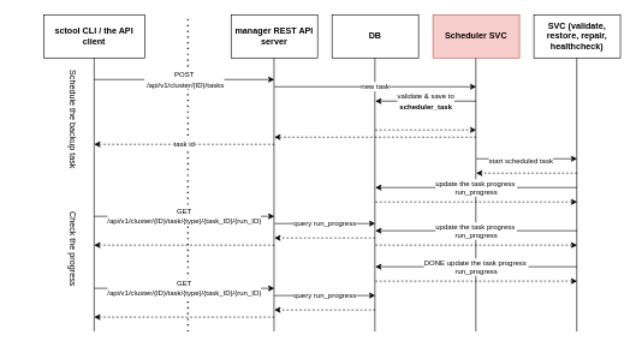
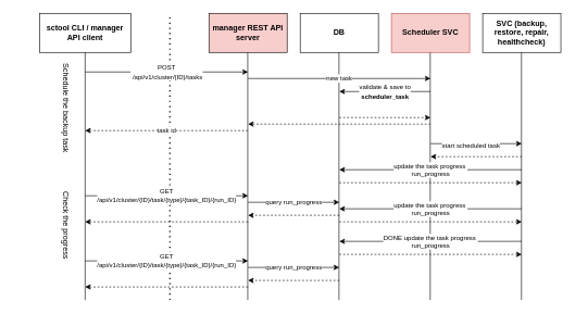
  <mxCell id="0" />
  <mxCell id="1" parent="0" />
- <mxCell id="2" value="&lt;b style=&quot;border-color: var(--border-color);&quot;&gt;sctool CLI / the API client&lt;/b&gt;" style="rounded=0;whiteSpace=wrap;html=1;" parent="1" vertex="1"><mxGeometry x="60" y="20" width="140" height="60" as="geometry" /></mxCell>
- <mxCell id="3" value="&lt;b&gt;manager REST API server&lt;/b&gt;" style="rounded=0;whiteSpace=wrap;html=1;" parent="1" vertex="1"><mxGeometry x="320" y="20" width="120" height="60" as="geometry" /></mxCell>
+ <mxCell id="2" value="&lt;b style=&quot;border-color: var(--border-color);&quot;&gt;sctool CLI / manager API client&lt;/b&gt;" style="rounded=0;whiteSpace=wrap;html=1;" parent="1" vertex="1"><mxGeometry x="60" y="20" width="140" height="60" as="geometry" /></mxCell>
+ <mxCell id="3" value="&lt;b&gt;manager REST API server&lt;/b&gt;" style="rounded=0;whiteSpace=wrap;html=1;fillColor=#f8cecc;" parent="1" vertex="1"><mxGeometry x="320" y="20" width="120" height="60" as="geometry" /></mxCell>
  <mxCell id="4" value="&lt;b&gt;DB&lt;/b&gt;" style="rounded=0;whiteSpace=wrap;html=1;" parent="1" vertex="1"><mxGeometry x="460" y="20" width="120" height="60" as="geometry" /></mxCell>
  <mxCell id="5" value="&lt;b&gt;Scheduler SVC&lt;/b&gt;" style="rounded=0;whiteSpace=wrap;html=1;fillColor=#f8cecc;strokeColor=#b85450;" parent="1" vertex="1"><mxGeometry x="600" y="20" width="120" height="60" as="geometry" /></mxCell>
- <mxCell id="6" value="&lt;b&gt;SVC (validate, restore, repair, healthcheck)&lt;/b&gt;" style="rounded=0;whiteSpace=wrap;html=1;" parent="1" vertex="1"><mxGeometry x="740" y="20" width="120" height="60" as="geometry" /></mxCell>
+ <mxCell id="6" value="&lt;b&gt;SVC (backup, restore, repair, healthcheck)&lt;/b&gt;" style="rounded=0;whiteSpace=wrap;html=1;" parent="1" vertex="1"><mxGeometry x="740" y="20" width="120" height="60" as="geometry" /></mxCell>
  <mxCell id="7" value="" style="endArrow=none;dashed=1;html=1;dashPattern=1 3;strokeWidth=2;rounded=0;" parent="1" edge="1"><mxGeometry width="50" height="50" relative="1" as="geometry"><mxPoint x="260" y="460" as="sourcePoint" /><mxPoint x="260" y="20" as="targetPoint" /></mxGeometry></mxCell>
  <mxCell id="8" value="" style="endArrow=none;html=1;rounded=0;" parent="1" edge="1"><mxGeometry width="50" height="50" relative="1" as="geometry"><mxPoint x="130" y="460" as="sourcePoint" /><mxPoint x="130" y="80" as="targetPoint" /></mxGeometry></mxCell>
  <mxCell id="9" value="" style="endArrow=none;html=1;rounded=0;" parent="1" edge="1"><mxGeometry width="50" height="50" relative="1" as="geometry"><mxPoint x="379.5" y="460" as="sourcePoint" /><mxPoint x="379.5" y="80" as="targetPoint" /></mxGeometry></mxCell>
  <mxCell id="10" value="" style="endArrow=none;html=1;rounded=0;" parent="1" edge="1"><mxGeometry width="50" height="50" relative="1" as="geometry"><mxPoint x="519.5" y="460" as="sourcePoint" /><mxPoint x="519.5" y="80" as="targetPoint" /></mxGeometry></mxCell>
  <mxCell id="11" value="" style="endArrow=none;html=1;rounded=0;" parent="1" edge="1"><mxGeometry width="50" height="50" relative="1" as="geometry"><mxPoint x="659.5" y="460" as="sourcePoint" /><mxPoint x="659.5" y="80" as="targetPoint" /></mxGeometry></mxCell>
  <mxCell id="12" value="" style="endArrow=none;html=1;rounded=0;" parent="1" edge="1"><mxGeometry width="50" height="50" relative="1" as="geometry"><mxPoint x="799.5" y="460" as="sourcePoint" /><mxPoint x="799.5" y="80" as="targetPoint" /></mxGeometry></mxCell>
  <mxCell id="13" value="&lt;font style=&quot;font-size: 10px;&quot;&gt;POST&lt;br&gt;&amp;nbsp;/api/v1/cluster/{ID}/tasks&lt;/font&gt;" style="endArrow=classic;html=1;rounded=0;" parent="1" edge="1"><mxGeometry width="50" height="50" relative="1" as="geometry"><mxPoint x="130" y="110" as="sourcePoint" /><mxPoint x="380" y="110" as="targetPoint" /></mxGeometry></mxCell>
  <mxCell id="14" value="&lt;font style=&quot;font-size: 10px;&quot;&gt;new task&lt;/font&gt;" style="endArrow=classic;html=1;rounded=0;strokeColor=default;shadow=0;startArrow=none;startFill=0;" parent="1" edge="1"><mxGeometry width="50" height="50" relative="1" as="geometry"><mxPoint x="380" y="120" as="sourcePoint" /><mxPoint x="660" y="120" as="targetPoint" /><mxPoint as="offset" /></mxGeometry></mxCell>
  <mxCell id="15" value="&lt;font style=&quot;font-size: 10px;&quot;&gt;validate &amp;amp; save to &lt;br&gt;&lt;b style=&quot;&quot;&gt;scheduler_task&lt;/b&gt;&lt;/font&gt;" style="endArrow=classic;html=1;rounded=0;" parent="1" edge="1"><mxGeometry width="50" height="50" relative="1" as="geometry"><mxPoint x="660" y="140" as="sourcePoint" /><mxPoint x="520" y="140" as="targetPoint" /></mxGeometry></mxCell>
  <mxCell id="16" value="" style="endArrow=classic;html=1;rounded=0;dashed=1;" parent="1" edge="1"><mxGeometry width="50" height="50" relative="1" as="geometry"><mxPoint x="520" y="180" as="sourcePoint" /><mxPoint x="660" y="180" as="targetPoint" /></mxGeometry></mxCell>
  <mxCell id="17" value="" style="endArrow=classic;html=1;rounded=0;dashed=1;" parent="1" edge="1"><mxGeometry width="50" height="50" relative="1" as="geometry"><mxPoint x="660" y="190" as="sourcePoint" /><mxPoint x="380" y="190" as="targetPoint" /></mxGeometry></mxCell>
  <mxCell id="18" value="&lt;font style=&quot;font-size: 10px;&quot;&gt;task id&lt;/font&gt;" style="endArrow=classic;html=1;rounded=0;dashed=1;" parent="1" edge="1"><mxGeometry width="50" height="50" relative="1" as="geometry"><mxPoint x="380" y="200" as="sourcePoint" /><mxPoint x="130" y="200" as="targetPoint" /><Array as="points"><mxPoint x="250" y="200" /></Array><mxPoint as="offset" /></mxGeometry></mxCell>
  <mxCell id="19" value="" style="endArrow=classic;html=1;rounded=0;" parent="1" edge="1"><mxGeometry width="50" height="50" relative="1" as="geometry"><mxPoint x="660" y="220" as="sourcePoint" /><mxPoint x="800" y="220" as="targetPoint" /></mxGeometry></mxCell>
  <mxCell id="20" value="&lt;font style=&quot;font-size: 10px;&quot;&gt;start scheduled task&lt;/font&gt;" style="edgeLabel;html=1;align=center;verticalAlign=middle;resizable=0;points=[];fontSize=10;" parent="19" vertex="1" connectable="0"><mxGeometry x="-0.124" y="-1" relative="1" as="geometry"><mxPoint as="offset" /></mxGeometry></mxCell>
  <mxCell id="21" value="" style="endArrow=classic;html=1;rounded=0;dashed=1;" parent="1" edge="1"><mxGeometry width="50" height="50" relative="1" as="geometry"><mxPoint x="800" y="240" as="sourcePoint" /><mxPoint x="660" y="240" as="targetPoint" /></mxGeometry></mxCell>
  <mxCell id="22" value="&lt;font style=&quot;font-size: 10px;&quot;&gt;update the task progress&amp;nbsp;&lt;br style=&quot;font-size: 10px;&quot;&gt;run_progress&lt;/font&gt;" style="endArrow=classic;html=1;rounded=0;fontSize=10;" parent="1" edge="1"><mxGeometry width="50" height="50" relative="1" as="geometry"><mxPoint x="800" y="260" as="sourcePoint" /><mxPoint x="520" y="260" as="targetPoint" /></mxGeometry></mxCell>
  <mxCell id="23" value="" style="endArrow=classic;html=1;rounded=0;dashed=1;" parent="1" edge="1"><mxGeometry width="50" height="50" relative="1" as="geometry"><mxPoint x="520" y="280" as="sourcePoint" /><mxPoint x="800" y="280" as="targetPoint" /></mxGeometry></mxCell>
  <mxCell id="24" value="&lt;font style=&quot;font-size: 10px;&quot;&gt;update the task progress&amp;nbsp;&lt;br style=&quot;font-size: 10px;&quot;&gt;run_progress&lt;/font&gt;" style="endArrow=classic;html=1;rounded=0;fontSize=10;" parent="1" edge="1"><mxGeometry width="50" height="50" relative="1" as="geometry"><mxPoint x="800" y="320" as="sourcePoint" /><mxPoint x="520" y="320" as="targetPoint" /></mxGeometry></mxCell>
  <mxCell id="25" value="" style="endArrow=classic;html=1;rounded=0;dashed=1;" parent="1" edge="1"><mxGeometry width="50" height="50" relative="1" as="geometry"><mxPoint x="520" y="340" as="sourcePoint" /><mxPoint x="800" y="340" as="targetPoint" /></mxGeometry></mxCell>
  <mxCell id="26" value="&lt;font style=&quot;font-size: 10px;&quot;&gt;DONE update the task progress&amp;nbsp;&lt;br style=&quot;font-size: 10px;&quot;&gt;run_progress&lt;/font&gt;" style="endArrow=classic;html=1;rounded=0;fontSize=10;" parent="1" edge="1"><mxGeometry width="50" height="50" relative="1" as="geometry"><mxPoint x="800" y="370" as="sourcePoint" /><mxPoint x="520" y="370" as="targetPoint" /><mxPoint as="offset" /></mxGeometry></mxCell>
  <mxCell id="27" value="" style="endArrow=classic;html=1;rounded=0;dashed=1;" parent="1" edge="1"><mxGeometry width="50" height="50" relative="1" as="geometry"><mxPoint x="520" y="390" as="sourcePoint" /><mxPoint x="800" y="390" as="targetPoint" /></mxGeometry></mxCell>
  <mxCell id="28" value="&lt;font style=&quot;font-size: 10px;&quot;&gt;GET&lt;br&gt;/api/v1/cluster/{ID}/task/{type}/{task_ID}/{run_ID}&lt;/font&gt;" style="endArrow=classic;html=1;rounded=0;" parent="1" edge="1"><mxGeometry width="50" height="50" relative="1" as="geometry"><mxPoint x="130" y="300" as="sourcePoint" /><mxPoint x="380" y="300" as="targetPoint" /><Array as="points"><mxPoint x="260" y="300" /></Array></mxGeometry></mxCell>
  <mxCell id="29" value="&lt;font style=&quot;font-size: 10px;&quot;&gt;query run_progress&lt;/font&gt;" style="endArrow=classic;html=1;rounded=0;" parent="1" edge="1"><mxGeometry width="50" height="50" relative="1" as="geometry"><mxPoint x="380" y="310" as="sourcePoint" /><mxPoint x="520" y="310" as="targetPoint" /><Array as="points"><mxPoint x="450" y="310" /></Array><mxPoint as="offset" /></mxGeometry></mxCell>
  <mxCell id="30" value="" style="endArrow=classic;html=1;rounded=0;dashed=1;" parent="1" edge="1"><mxGeometry width="50" height="50" relative="1" as="geometry"><mxPoint x="520" y="330" as="sourcePoint" /><mxPoint x="380" y="330" as="targetPoint" /></mxGeometry></mxCell>
  <mxCell id="31" value="" style="endArrow=classic;html=1;rounded=0;dashed=1;" parent="1" edge="1"><mxGeometry width="50" height="50" relative="1" as="geometry"><mxPoint x="380" y="340" as="sourcePoint" /><mxPoint x="130" y="340" as="targetPoint" /></mxGeometry></mxCell>
  <mxCell id="32" value="&lt;font style=&quot;font-size: 10px;&quot;&gt;GET&lt;br&gt;/api/v1/cluster/{ID}/task/{type}/{task_ID}/{run_ID}&lt;/font&gt;" style="endArrow=classic;html=1;rounded=0;" parent="1" edge="1"><mxGeometry width="50" height="50" relative="1" as="geometry"><mxPoint x="130" y="400" as="sourcePoint" /><mxPoint x="380" y="400" as="targetPoint" /></mxGeometry></mxCell>
  <mxCell id="33" value="&lt;font style=&quot;font-size: 10px;&quot;&gt;query run_progress&lt;/font&gt;" style="endArrow=classic;html=1;rounded=0;" parent="1" edge="1"><mxGeometry width="50" height="50" relative="1" as="geometry"><mxPoint x="380" y="410" as="sourcePoint" /><mxPoint x="520" y="410" as="targetPoint" /></mxGeometry></mxCell>
  <mxCell id="34" value="" style="endArrow=classic;html=1;rounded=0;dashed=1;" parent="1" edge="1"><mxGeometry width="50" height="50" relative="1" as="geometry"><mxPoint x="520" y="430" as="sourcePoint" /><mxPoint x="380" y="430" as="targetPoint" /></mxGeometry></mxCell>
  <mxCell id="35" value="" style="endArrow=classic;html=1;rounded=0;dashed=1;" parent="1" edge="1"><mxGeometry width="50" height="50" relative="1" as="geometry"><mxPoint x="380" y="440" as="sourcePoint" /><mxPoint x="130" y="440" as="targetPoint" /></mxGeometry></mxCell>
  <mxCell id="36" value="Schedule the backup task" style="text;html=1;align=center;verticalAlign=middle;resizable=0;points=[];autosize=1;strokeColor=none;fillColor=none;rotation=90;" parent="1" vertex="1"><mxGeometry x="20" y="150" width="160" height="30" as="geometry" /></mxCell>
  <mxCell id="37" value="Check the progress" style="text;html=1;align=center;verticalAlign=middle;resizable=0;points=[];autosize=1;strokeColor=none;fillColor=none;rotation=90;" parent="1" vertex="1"><mxGeometry x="35" y="330" width="130" height="30" as="geometry" /></mxCell>
